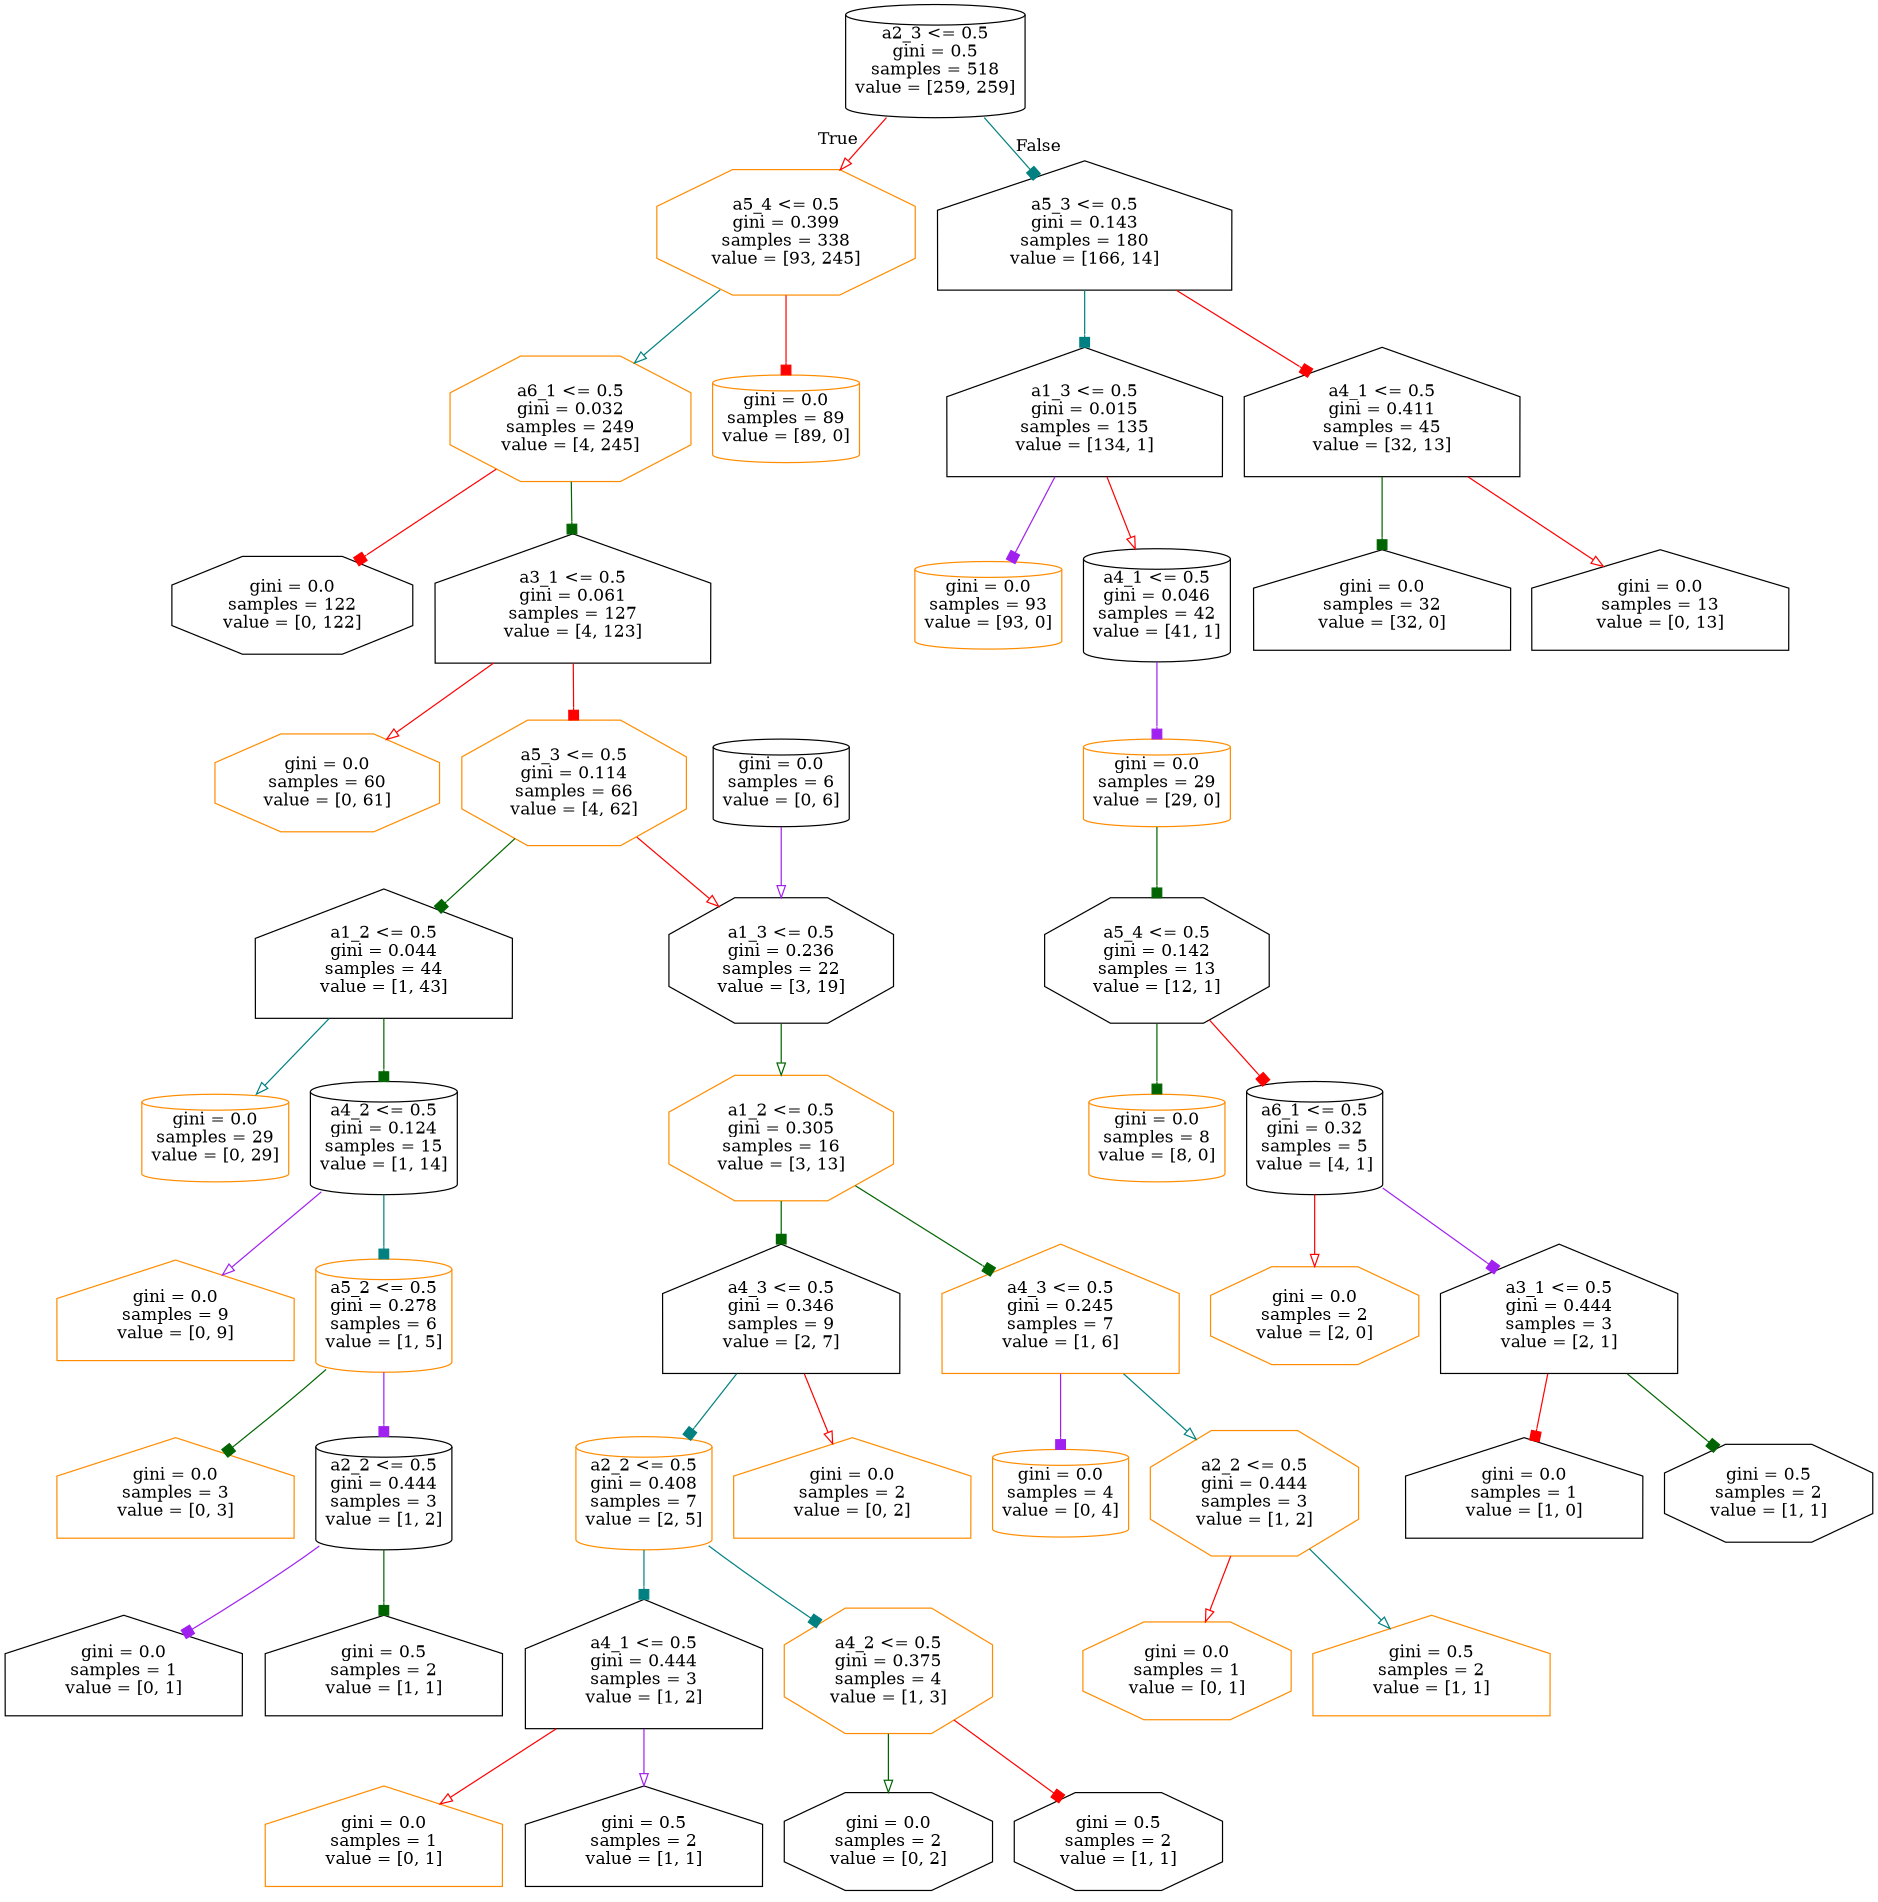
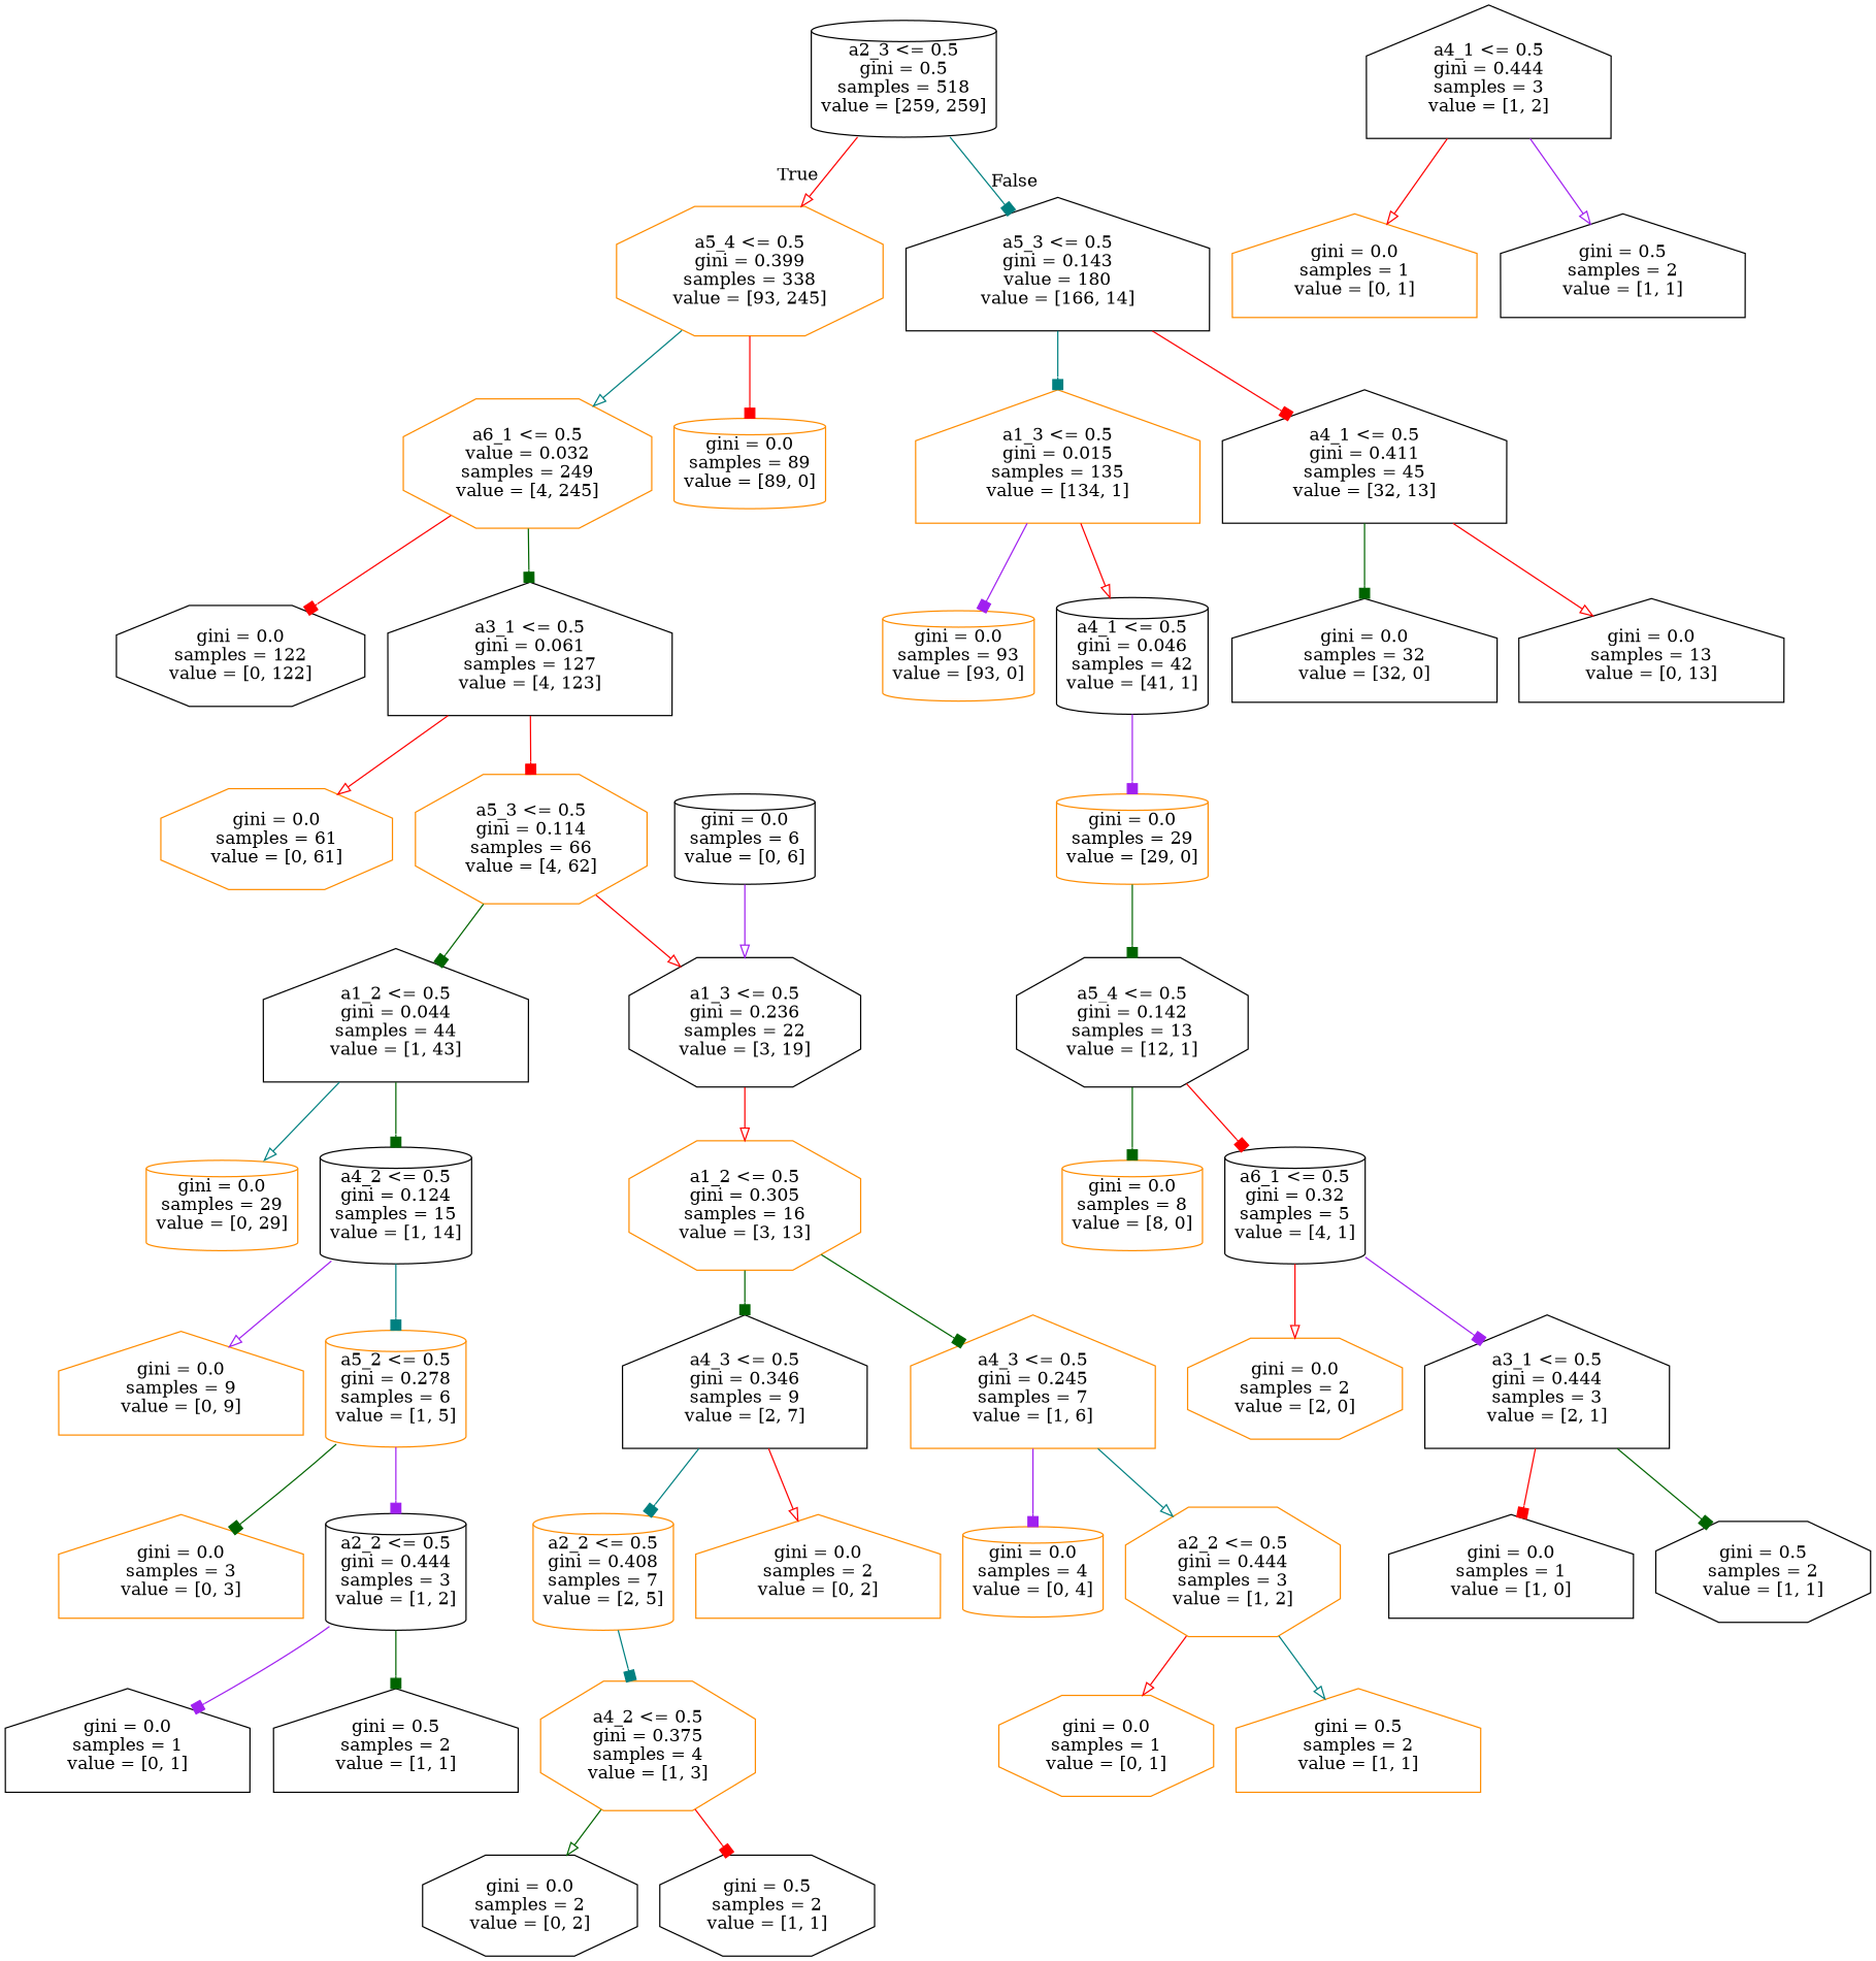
  digraph {
    node [color=black shape=house]
    edge [arrowhead=box color=red]
    n1 [label="a2_3 <= 0.5\ngini = 0.5\nsamples = 518\nvalue = [259, 259]" shape=cylinder]
    n2 [color=darkorange label="a5_4 <= 0.5\ngini = 0.399\nsamples = 338\nvalue = [93, 245]" shape=octagon]
-   n3 [label="a5_3 <= 0.5\ngini = 0.143\nsamples = 180\nvalue = [166, 14]"]
-   n4 [color=darkorange label="a6_1 <= 0.5\ngini = 0.032\nsamples = 249\nvalue = [4, 245]" shape=octagon]
+   n3 [label="a5_3 <= 0.5\ngini = 0.143\nvalue = 180\nvalue = [166, 14]"]
+   n4 [color=darkorange label="a6_1 <= 0.5\nvalue = 0.032\nsamples = 249\nvalue = [4, 245]" shape=octagon]
    n5 [color=darkorange label="gini = 0.0\nsamples = 89\nvalue = [89, 0]" shape=cylinder]
-   n6 [label="a1_3 <= 0.5\ngini = 0.015\nsamples = 135\nvalue = [134, 1]"]
+   n6 [color=darkorange label="a1_3 <= 0.5\ngini = 0.015\nsamples = 135\nvalue = [134, 1]"]
    n7 [label="a4_1 <= 0.5\ngini = 0.411\nsamples = 45\nvalue = [32, 13]"]
    n8 [label="gini = 0.0\nsamples = 122\nvalue = [0, 122]" shape=octagon]
    n9 [label="a3_1 <= 0.5\ngini = 0.061\nsamples = 127\nvalue = [4, 123]"]
-   n10 [color=darkorange label="gini = 0.0\nsamples = 60\nvalue = [0, 61]" shape=octagon]
+   n10 [color=darkorange label="gini = 0.0\nsamples = 61\nvalue = [0, 61]" shape=octagon]
    n11 [color=darkorange label="a5_3 <= 0.5\ngini = 0.114\nsamples = 66\nvalue = [4, 62]" shape=octagon]
    n12 [label="a1_2 <= 0.5\ngini = 0.044\nsamples = 44\nvalue = [1, 43]"]
    n13 [label="a1_3 <= 0.5\ngini = 0.236\nsamples = 22\nvalue = [3, 19]" shape=octagon]
    n14 [color=darkorange label="gini = 0.0\nsamples = 29\nvalue = [0, 29]" shape=cylinder]
    n15 [label="a4_2 <= 0.5\ngini = 0.124\nsamples = 15\nvalue = [1, 14]" shape=cylinder]
    n16 [color=darkorange label="a1_2 <= 0.5\ngini = 0.305\nsamples = 16\nvalue = [3, 13]" shape=octagon]
    n17 [color=darkorange label="gini = 0.0\nsamples = 9\nvalue = [0, 9]"]
    n18 [color=darkorange label="a5_2 <= 0.5\ngini = 0.278\nsamples = 6\nvalue = [1, 5]" shape=cylinder]
    n19 [color=darkorange label="gini = 0.0\nsamples = 3\nvalue = [0, 3]"]
    n20 [label="a2_2 <= 0.5\ngini = 0.444\nsamples = 3\nvalue = [1, 2]" shape=cylinder]
    n21 [label="gini = 0.0\nsamples = 1\nvalue = [0, 1]"]
    n22 [label="gini = 0.5\nsamples = 2\nvalue = [1, 1]"]
    n23 [label="a4_3 <= 0.5\ngini = 0.346\nsamples = 9\nvalue = [2, 7]"]
    n24 [color=darkorange label="a4_3 <= 0.5\ngini = 0.245\nsamples = 7\nvalue = [1, 6]"]
    n25 [label="gini = 0.0\nsamples = 6\nvalue = [0, 6]" shape=cylinder]
    n26 [color=darkorange label="a2_2 <= 0.5\ngini = 0.408\nsamples = 7\nvalue = [2, 5]" shape=cylinder]
    n27 [color=darkorange label="gini = 0.0\nsamples = 2\nvalue = [0, 2]"]
    n28 [color=darkorange label="gini = 0.0\nsamples = 4\nvalue = [0, 4]" shape=cylinder]
    n29 [color=darkorange label="a2_2 <= 0.5\ngini = 0.444\nsamples = 3\nvalue = [1, 2]" shape=octagon]
    n30 [label="a4_1 <= 0.5\ngini = 0.444\nsamples = 3\nvalue = [1, 2]"]
    n31 [color=darkorange label="a4_2 <= 0.5\ngini = 0.375\nsamples = 4\nvalue = [1, 3]" shape=octagon]
    n32 [color=darkorange label="gini = 0.0\nsamples = 1\nvalue = [0, 1]"]
    n33 [label="gini = 0.5\nsamples = 2\nvalue = [1, 1]"]
    n34 [label="gini = 0.0\nsamples = 2\nvalue = [0, 2]" shape=octagon]
    n35 [label="gini = 0.5\nsamples = 2\nvalue = [1, 1]" shape=octagon]
    n36 [color=darkorange label="gini = 0.0\nsamples = 1\nvalue = [0, 1]" shape=octagon]
    n37 [color=darkorange label="gini = 0.5\nsamples = 2\nvalue = [1, 1]"]
    n38 [color=darkorange label="gini = 0.0\nsamples = 93\nvalue = [93, 0]" shape=cylinder]
    n39 [label="a4_1 <= 0.5\ngini = 0.046\nsamples = 42\nvalue = [41, 1]" shape=cylinder]
    n40 [label="gini = 0.0\nsamples = 32\nvalue = [32, 0]"]
    n41 [label="gini = 0.0\nsamples = 13\nvalue = [0, 13]"]
    n42 [color=darkorange label="gini = 0.0\nsamples = 29\nvalue = [29, 0]" shape=cylinder]
    n43 [label="a5_4 <= 0.5\ngini = 0.142\nsamples = 13\nvalue = [12, 1]" shape=octagon]
    n44 [color=darkorange label="gini = 0.0\nsamples = 8\nvalue = [8, 0]" shape=cylinder]
    n45 [label="a6_1 <= 0.5\ngini = 0.32\nsamples = 5\nvalue = [4, 1]" shape=cylinder]
    n46 [color=darkorange label="gini = 0.0\nsamples = 2\nvalue = [2, 0]" shape=octagon]
    n47 [label="a3_1 <= 0.5\ngini = 0.444\nsamples = 3\nvalue = [2, 1]"]
    n48 [label="gini = 0.0\nsamples = 1\nvalue = [1, 0]"]
    n49 [label="gini = 0.5\nsamples = 2\nvalue = [1, 1]" shape=octagon]
    n1 -> n2 [arrowhead=onormal headlabel=True labelangle=45 labeldistance=2.5]
    n1 -> n3 [color=teal headlabel=False labelangle=-45 labeldistance=2.5]
    n2 -> n4 [arrowhead=onormal color=teal]
    n2 -> n5
    n3 -> n6 [color=teal]
    n3 -> n7
    n4 -> n8
    n4 -> n9 [color=darkgreen]
    n6 -> n38 [color=purple]
    n6 -> n39 [arrowhead=onormal]
    n7 -> n40 [color=darkgreen]
    n7 -> n41 [arrowhead=onormal]
    n9 -> n10 [arrowhead=onormal]
    n9 -> n11
    n11 -> n12 [color=darkgreen]
    n11 -> n13 [arrowhead=onormal]
    n12 -> n14 [arrowhead=onormal color=teal]
    n12 -> n15 [color=darkgreen]
-   n13 -> n16 [arrowhead=onormal color=darkgreen]
+   n13 -> n16 [arrowhead=onormal]
    n15 -> n17 [arrowhead=onormal color=purple]
    n15 -> n18 [color=teal]
    n16 -> n23 [color=darkgreen]
    n16 -> n24 [color=darkgreen]
    n18 -> n19 [color=darkgreen]
    n18 -> n20 [color=purple]
    n20 -> n21 [color=purple]
    n20 -> n22 [color=darkgreen]
    n23 -> n26 [color=teal]
    n23 -> n27 [arrowhead=onormal]
    n24 -> n28 [color=purple]
    n24 -> n29 [arrowhead=onormal color=teal]
    n25 -> n13 [arrowhead=onormal color=purple]
-   n26 -> n30 [color=teal]
    n26 -> n31 [color=teal]
    n29 -> n36 [arrowhead=onormal]
    n29 -> n37 [arrowhead=onormal color=teal]
    n30 -> n32 [arrowhead=onormal]
    n30 -> n33 [arrowhead=onormal color=purple]
    n31 -> n34 [arrowhead=onormal color=darkgreen]
    n31 -> n35
    n39 -> n42 [color=purple]
    n42 -> n43 [color=darkgreen]
    n43 -> n44 [color=darkgreen]
    n43 -> n45
    n45 -> n46 [arrowhead=onormal]
    n45 -> n47 [color=purple]
    n47 -> n48
    n47 -> n49 [color=darkgreen]
  }
